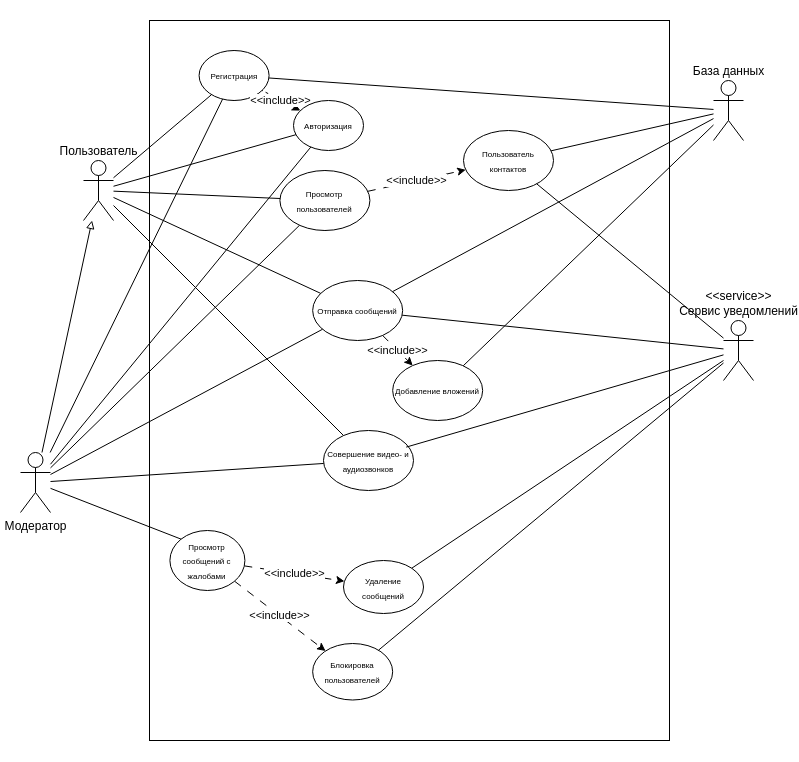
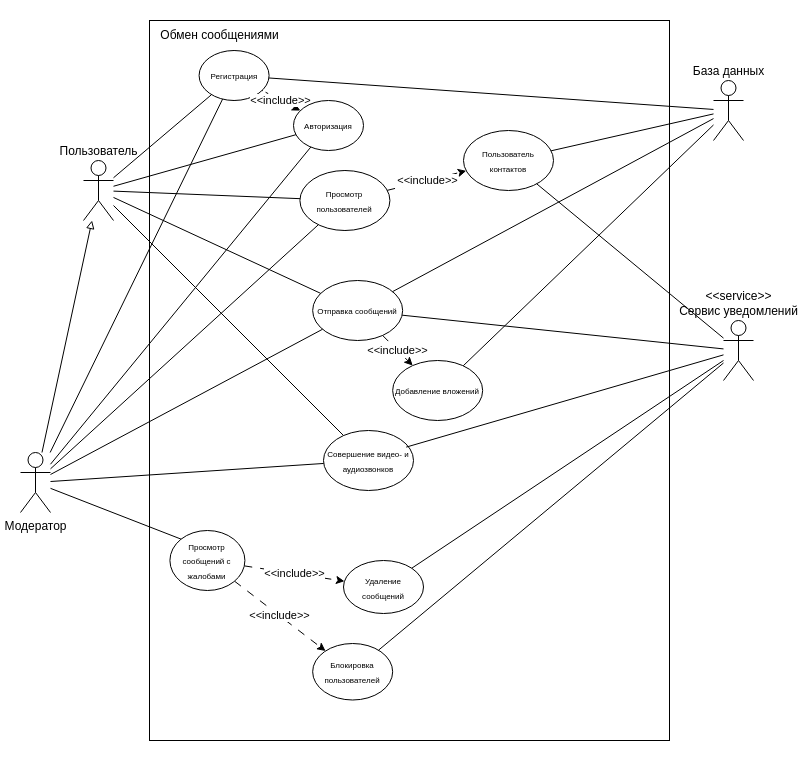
  <mxCell id="0" />
  <mxCell id="1" parent="0" />
  <mxCell id="2" value="" style="rounded=0;whiteSpace=wrap;html=1;fillColor=none;movable=1;resizable=1;rotatable=1;deletable=1;editable=1;locked=0;connectable=1;" parent="1" vertex="1"><mxGeometry x="149" y="20" width="520" height="720" as="geometry" /></mxCell>
  <mxCell id="3" style="rounded=0;orthogonalLoop=1;jettySize=auto;html=1;endArrow=none;endFill=0;" parent="1" source="4" target="20" edge="1"><mxGeometry relative="1" as="geometry"><mxPoint x="291.677" y="165.412" as="targetPoint" /></mxGeometry></mxCell>
  <mxCell id="4" value="Пользователь" style="shape=umlActor;verticalLabelPosition=top;verticalAlign=bottom;html=1;outlineConnect=0;movable=1;resizable=1;rotatable=1;deletable=1;editable=1;locked=0;connectable=1;labelPosition=center;align=center;" parent="1" vertex="1"><mxGeometry x="83" y="160" width="30" height="60" as="geometry" /></mxCell>
  <mxCell id="5" style="rounded=0;orthogonalLoop=1;jettySize=auto;html=1;endArrow=none;endFill=0;" parent="1" source="6" target="9" edge="1"><mxGeometry relative="1" as="geometry"><mxPoint x="233" y="250" as="targetPoint" /></mxGeometry></mxCell>
  <mxCell id="6" value="Модератор" style="shape=umlActor;verticalLabelPosition=bottom;verticalAlign=top;html=1;outlineConnect=0;labelPosition=center;align=center;movable=1;resizable=1;rotatable=1;deletable=1;editable=1;locked=0;connectable=1;" parent="1" vertex="1"><mxGeometry x="20" y="452" width="30" height="60" as="geometry" /></mxCell>
+ <mxCell id="7" value="Обмен сообщениями" style="text;html=1;align=center;verticalAlign=middle;resizable=1;points=[];autosize=1;strokeColor=none;fillColor=none;movable=1;rotatable=1;deletable=1;editable=1;locked=0;connectable=1;" parent="1" vertex="1"><mxGeometry x="149" y="20" width="140" height="30" as="geometry" /></mxCell>
  <mxCell id="8" style="rounded=0;orthogonalLoop=1;jettySize=auto;html=1;endArrow=block;endFill=0;movable=1;resizable=1;rotatable=1;deletable=1;editable=1;locked=0;connectable=1;" parent="1" source="6" target="4" edge="1"><mxGeometry relative="1" as="geometry" /></mxCell>
  <mxCell id="9" value="&lt;font style=&quot;font-size: 8px;&quot;&gt;Регистрация&lt;/font&gt;" style="ellipse;whiteSpace=wrap;html=1;movable=1;resizable=1;rotatable=1;deletable=1;editable=1;locked=0;connectable=1;" parent="1" vertex="1"><mxGeometry x="198.58" y="50" width="70" height="50" as="geometry" /></mxCell>
  <mxCell id="10" value="" style="endArrow=none;html=1;rounded=0;" parent="1" source="9" target="4" edge="1"><mxGeometry width="50" height="50" relative="1" as="geometry"><mxPoint x="373" y="65" as="sourcePoint" /><mxPoint x="273" y="322" as="targetPoint" /></mxGeometry></mxCell>
  <mxCell id="11" value="&lt;span style=&quot;font-size: 8px;&quot;&gt;Совершение видео- и аудиозвонков&lt;/span&gt;" style="ellipse;whiteSpace=wrap;html=1;movable=1;resizable=1;rotatable=1;deletable=1;editable=1;locked=0;connectable=1;" parent="1" vertex="1"><mxGeometry x="323" y="430" width="90" height="60" as="geometry" /></mxCell>
  <mxCell id="12" value="&amp;lt;&amp;lt;include&amp;gt;&amp;gt;" style="rounded=0;orthogonalLoop=1;jettySize=auto;html=1;dashed=1;endArrow=none;endFill=0;startArrow=classic;startFill=1;" parent="1" source="20" target="9" edge="1"><mxGeometry relative="1" as="geometry"><mxPoint x="355.716" y="164.428" as="sourcePoint" /></mxGeometry></mxCell>
  <mxCell id="13" value="" style="endArrow=none;html=1;rounded=0;" parent="1" source="6" target="20" edge="1"><mxGeometry width="50" height="50" relative="1" as="geometry"><mxPoint x="263" y="-318" as="sourcePoint" /><mxPoint x="299.204" y="192.644" as="targetPoint" /></mxGeometry></mxCell>
  <mxCell id="14" value="&amp;lt;&amp;lt;include&amp;gt;&amp;gt;" style="rounded=0;orthogonalLoop=1;jettySize=auto;html=1;dashed=1;dashPattern=8 8;" parent="1" source="16" target="18" edge="1"><mxGeometry relative="1" as="geometry" /></mxCell>
  <mxCell id="15" value="&amp;lt;&amp;lt;include&amp;gt;&amp;gt;" style="rounded=0;orthogonalLoop=1;jettySize=auto;html=1;dashed=1;dashPattern=8 8;" parent="1" source="16" target="19" edge="1"><mxGeometry relative="1" as="geometry" /></mxCell>
  <mxCell id="16" value="&lt;span style=&quot;font-size: 8px;&quot;&gt;Просмотр сообщений с жалобами&lt;br&gt;&lt;/span&gt;" style="ellipse;whiteSpace=wrap;html=1;movable=1;resizable=1;rotatable=1;deletable=1;editable=1;locked=0;connectable=1;" parent="1" vertex="1"><mxGeometry x="169.42" y="530" width="75" height="60" as="geometry" /></mxCell>
  <mxCell id="17" value="" style="endArrow=none;html=1;rounded=0;exitX=0;exitY=0;exitDx=0;exitDy=0;" parent="1" source="16" target="6" edge="1"><mxGeometry width="50" height="50" relative="1" as="geometry"><mxPoint x="323" y="280" as="sourcePoint" /><mxPoint x="373" y="230" as="targetPoint" /></mxGeometry></mxCell>
  <mxCell id="18" value="&lt;span style=&quot;font-size: 8px;&quot;&gt;Удаление сообщений&lt;/span&gt;" style="ellipse;whiteSpace=wrap;html=1;movable=1;resizable=1;rotatable=1;deletable=1;editable=1;locked=0;connectable=1;" parent="1" vertex="1"><mxGeometry x="343" y="560" width="80" height="53" as="geometry" /></mxCell>
  <mxCell id="19" value="&lt;span style=&quot;font-size: 8px;&quot;&gt;Блокировка пользователей&lt;/span&gt;" style="ellipse;whiteSpace=wrap;html=1;movable=1;resizable=1;rotatable=1;deletable=1;editable=1;locked=0;connectable=1;" parent="1" vertex="1"><mxGeometry x="312.16" y="643" width="80" height="56.5" as="geometry" /></mxCell>
  <mxCell id="20" value="&lt;font style=&quot;font-size: 8px;&quot;&gt;Авторизация&lt;/font&gt;" style="ellipse;whiteSpace=wrap;html=1;movable=1;resizable=1;rotatable=1;deletable=1;editable=1;locked=0;connectable=1;" parent="1" vertex="1"><mxGeometry x="293" y="100" width="70" height="50" as="geometry" /></mxCell>
  <mxCell id="21" value="" style="endArrow=none;html=1;rounded=0;" edge="1" parent="1" source="4" target="11"><mxGeometry width="50" height="50" relative="1" as="geometry"><mxPoint x="131" y="268" as="sourcePoint" /><mxPoint x="214" y="203" as="targetPoint" /></mxGeometry></mxCell>
  <mxCell id="22" value="" style="endArrow=none;html=1;rounded=0;" edge="1" parent="1" source="6" target="11"><mxGeometry width="50" height="50" relative="1" as="geometry"><mxPoint x="141" y="278" as="sourcePoint" /><mxPoint x="224" y="213" as="targetPoint" /></mxGeometry></mxCell>
  <mxCell id="23" value="&lt;span style=&quot;font-size: 8px;&quot;&gt;Отправка сообщений&lt;/span&gt;" style="ellipse;whiteSpace=wrap;html=1;movable=1;resizable=1;rotatable=1;deletable=1;editable=1;locked=0;connectable=1;" vertex="1" parent="1"><mxGeometry x="312.16" y="280" width="90" height="60" as="geometry" /></mxCell>
  <mxCell id="24" value="&lt;span style=&quot;font-size: 8px;&quot;&gt;Добавление вложений&lt;/span&gt;" style="ellipse;whiteSpace=wrap;html=1;movable=1;resizable=1;rotatable=1;deletable=1;editable=1;locked=0;connectable=1;" vertex="1" parent="1"><mxGeometry x="392.16" y="360" width="90" height="60" as="geometry" /></mxCell>
  <mxCell id="25" value="&amp;lt;&amp;lt;include&amp;gt;&amp;gt;" style="rounded=0;orthogonalLoop=1;jettySize=auto;html=1;dashed=1;dashPattern=8 8;" edge="1" parent="1" source="23" target="24"><mxGeometry relative="1" as="geometry"><mxPoint x="289" y="481" as="sourcePoint" /><mxPoint x="342" y="511" as="targetPoint" /></mxGeometry></mxCell>
  <mxCell id="26" value="" style="endArrow=none;html=1;rounded=0;" edge="1" parent="1" source="6" target="23"><mxGeometry width="50" height="50" relative="1" as="geometry"><mxPoint x="131" y="136" as="sourcePoint" /><mxPoint x="343" y="365" as="targetPoint" /></mxGeometry></mxCell>
  <mxCell id="27" value="" style="endArrow=none;html=1;rounded=0;" edge="1" parent="1" source="4" target="23"><mxGeometry width="50" height="50" relative="1" as="geometry"><mxPoint x="131" y="280" as="sourcePoint" /><mxPoint x="403" y="289" as="targetPoint" /></mxGeometry></mxCell>
- <mxCell id="28" value="&lt;span style=&quot;font-size: 8px;&quot;&gt;Просмотр пользователей&lt;/span&gt;" style="ellipse;whiteSpace=wrap;html=1;movable=1;resizable=1;rotatable=1;deletable=1;editable=1;locked=0;connectable=1;" vertex="1" parent="1"><mxGeometry x="279.42" y="170" width="90" height="60" as="geometry" /></mxCell>
+ <mxCell id="28" value="&lt;span style=&quot;font-size: 8px;&quot;&gt;Просмотр пользователей&lt;/span&gt;" style="ellipse;whiteSpace=wrap;html=1;movable=1;resizable=1;rotatable=1;deletable=1;editable=1;locked=0;connectable=1;" vertex="1" parent="1"><mxGeometry x="299.42" y="170" width="90" height="60" as="geometry" /></mxCell>
  <mxCell id="29" value="&lt;span style=&quot;font-size: 8px;&quot;&gt;Пользователь контактов&lt;/span&gt;" style="ellipse;whiteSpace=wrap;html=1;movable=1;resizable=1;rotatable=1;deletable=1;editable=1;locked=0;connectable=1;" vertex="1" parent="1"><mxGeometry x="463" y="130" width="90" height="60" as="geometry" /></mxCell>
  <mxCell id="30" value="&amp;lt;&amp;lt;include&amp;gt;&amp;gt;" style="rounded=0;orthogonalLoop=1;jettySize=auto;html=1;dashed=1;dashPattern=8 8;" edge="1" parent="1" source="28" target="29"><mxGeometry relative="1" as="geometry"><mxPoint x="429" y="421" as="sourcePoint" /><mxPoint x="482" y="451" as="targetPoint" /></mxGeometry></mxCell>
  <mxCell id="31" value="" style="endArrow=none;html=1;rounded=0;" edge="1" parent="1" target="28" source="6"><mxGeometry width="50" height="50" relative="1" as="geometry"><mxPoint x="203" y="248" as="sourcePoint" /><mxPoint x="483" y="305" as="targetPoint" /></mxGeometry></mxCell>
  <mxCell id="32" value="" style="endArrow=none;html=1;rounded=0;" edge="1" parent="1" target="28" source="4"><mxGeometry width="50" height="50" relative="1" as="geometry"><mxPoint x="246" y="50" as="sourcePoint" /><mxPoint x="543" y="229" as="targetPoint" /></mxGeometry></mxCell>
  <mxCell id="33" value="База данных" style="shape=umlActor;verticalLabelPosition=top;verticalAlign=bottom;html=1;outlineConnect=0;movable=1;resizable=1;rotatable=1;deletable=1;editable=1;locked=0;connectable=1;labelPosition=center;align=center;" vertex="1" parent="1"><mxGeometry x="713" y="80" width="30" height="60" as="geometry" /></mxCell>
  <mxCell id="34" value="&lt;br&gt;&lt;br&gt;&amp;lt;&amp;lt;service&amp;gt;&amp;gt;&lt;br&gt;Сервис уведомлений" style="shape=umlActor;verticalLabelPosition=top;verticalAlign=bottom;html=1;outlineConnect=0;movable=1;resizable=1;rotatable=1;deletable=1;editable=1;locked=0;connectable=1;labelPosition=center;align=center;" vertex="1" parent="1"><mxGeometry x="723" y="320" width="30" height="60" as="geometry" /></mxCell>
  <mxCell id="35" value="" style="endArrow=none;html=1;rounded=0;" edge="1" parent="1" source="34" target="29"><mxGeometry width="50" height="50" relative="1" as="geometry"><mxPoint x="73" y="317" as="sourcePoint" /><mxPoint x="365" y="250" as="targetPoint" /></mxGeometry></mxCell>
  <mxCell id="36" value="" style="endArrow=none;html=1;rounded=0;entryX=0.919;entryY=0.277;entryDx=0;entryDy=0;entryPerimeter=0;" edge="1" parent="1" source="34" target="11"><mxGeometry width="50" height="50" relative="1" as="geometry"><mxPoint x="723" y="329" as="sourcePoint" /><mxPoint x="582" y="314" as="targetPoint" /></mxGeometry></mxCell>
  <mxCell id="37" value="" style="endArrow=none;html=1;rounded=0;" edge="1" parent="1" source="34" target="23"><mxGeometry width="50" height="50" relative="1" as="geometry"><mxPoint x="733" y="339" as="sourcePoint" /><mxPoint x="592" y="324" as="targetPoint" /></mxGeometry></mxCell>
  <mxCell id="38" value="" style="endArrow=none;html=1;rounded=0;" edge="1" parent="1" source="33" target="9"><mxGeometry width="50" height="50" relative="1" as="geometry"><mxPoint x="723" y="327" as="sourcePoint" /><mxPoint x="580" y="299" as="targetPoint" /></mxGeometry></mxCell>
  <mxCell id="39" value="" style="endArrow=none;html=1;rounded=0;" edge="1" parent="1" source="33" target="23"><mxGeometry width="50" height="50" relative="1" as="geometry"><mxPoint x="723" y="119" as="sourcePoint" /><mxPoint x="282" y="87" as="targetPoint" /></mxGeometry></mxCell>
  <mxCell id="40" value="" style="endArrow=none;html=1;rounded=0;" edge="1" parent="1" source="33" target="29"><mxGeometry width="50" height="50" relative="1" as="geometry"><mxPoint x="733" y="129" as="sourcePoint" /><mxPoint x="292" y="97" as="targetPoint" /></mxGeometry></mxCell>
  <mxCell id="41" value="" style="endArrow=none;html=1;rounded=0;" edge="1" parent="1" source="34" target="18"><mxGeometry width="50" height="50" relative="1" as="geometry"><mxPoint x="733" y="364" as="sourcePoint" /><mxPoint x="416" y="457" as="targetPoint" /></mxGeometry></mxCell>
  <mxCell id="42" value="" style="endArrow=none;html=1;rounded=0;" edge="1" parent="1" source="34" target="19"><mxGeometry width="50" height="50" relative="1" as="geometry"><mxPoint x="743" y="374" as="sourcePoint" /><mxPoint x="426" y="467" as="targetPoint" /></mxGeometry></mxCell>
  <mxCell id="43" value="" style="endArrow=none;html=1;rounded=0;" edge="1" parent="1" source="33" target="24"><mxGeometry width="50" height="50" relative="1" as="geometry"><mxPoint x="723" y="128" as="sourcePoint" /><mxPoint x="402" y="301" as="targetPoint" /></mxGeometry></mxCell>
